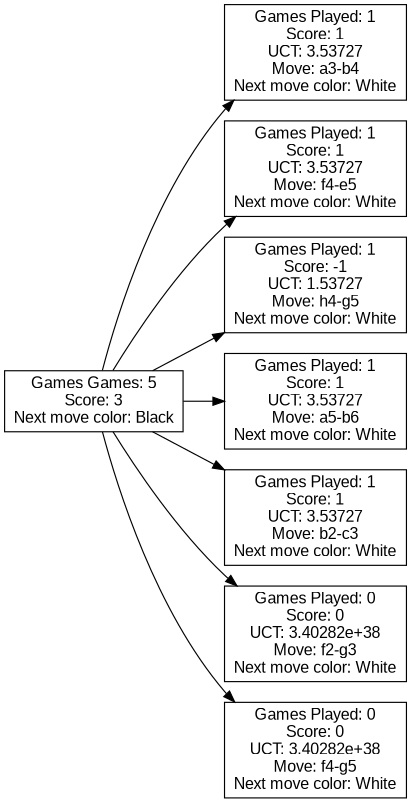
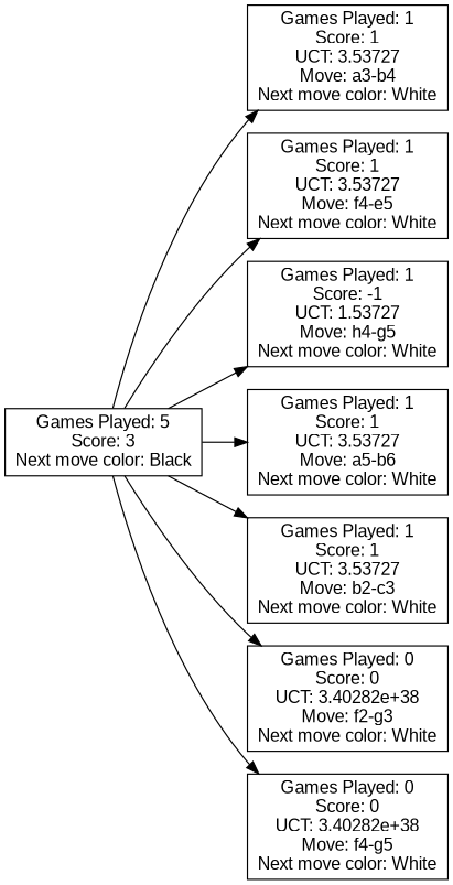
  digraph {
    rankdir=LR
    node [fontname=Arial shape=box]
-   n1 [label="Games Games: 5\nScore: 3\nNext move color: Black"]
+   n1 [label="Games Played: 5\nScore: 3\nNext move color: Black"]
    n2 [label="Games Played: 1\nScore: 1\nUCT: 3.53727\nMove: a3-b4\nNext move color: White"]
    n3 [label="Games Played: 1\nScore: 1\nUCT: 3.53727\nMove: f4-e5\nNext move color: White"]
    n4 [label="Games Played: 1\nScore: -1\nUCT: 1.53727\nMove: h4-g5\nNext move color: White"]
    n5 [label="Games Played: 1\nScore: 1\nUCT: 3.53727\nMove: a5-b6\nNext move color: White"]
    n6 [label="Games Played: 1\nScore: 1\nUCT: 3.53727\nMove: b2-c3\nNext move color: White"]
    n7 [label="Games Played: 0\nScore: 0\nUCT: 3.40282e+38\nMove: f2-g3\nNext move color: White"]
    n8 [label="Games Played: 0\nScore: 0\nUCT: 3.40282e+38\nMove: f4-g5\nNext move color: White"]
    n1 -> n2
    n1 -> n3
    n1 -> n4
    n1 -> n5
    n1 -> n6
    n1 -> n7
    n1 -> n8
  }
